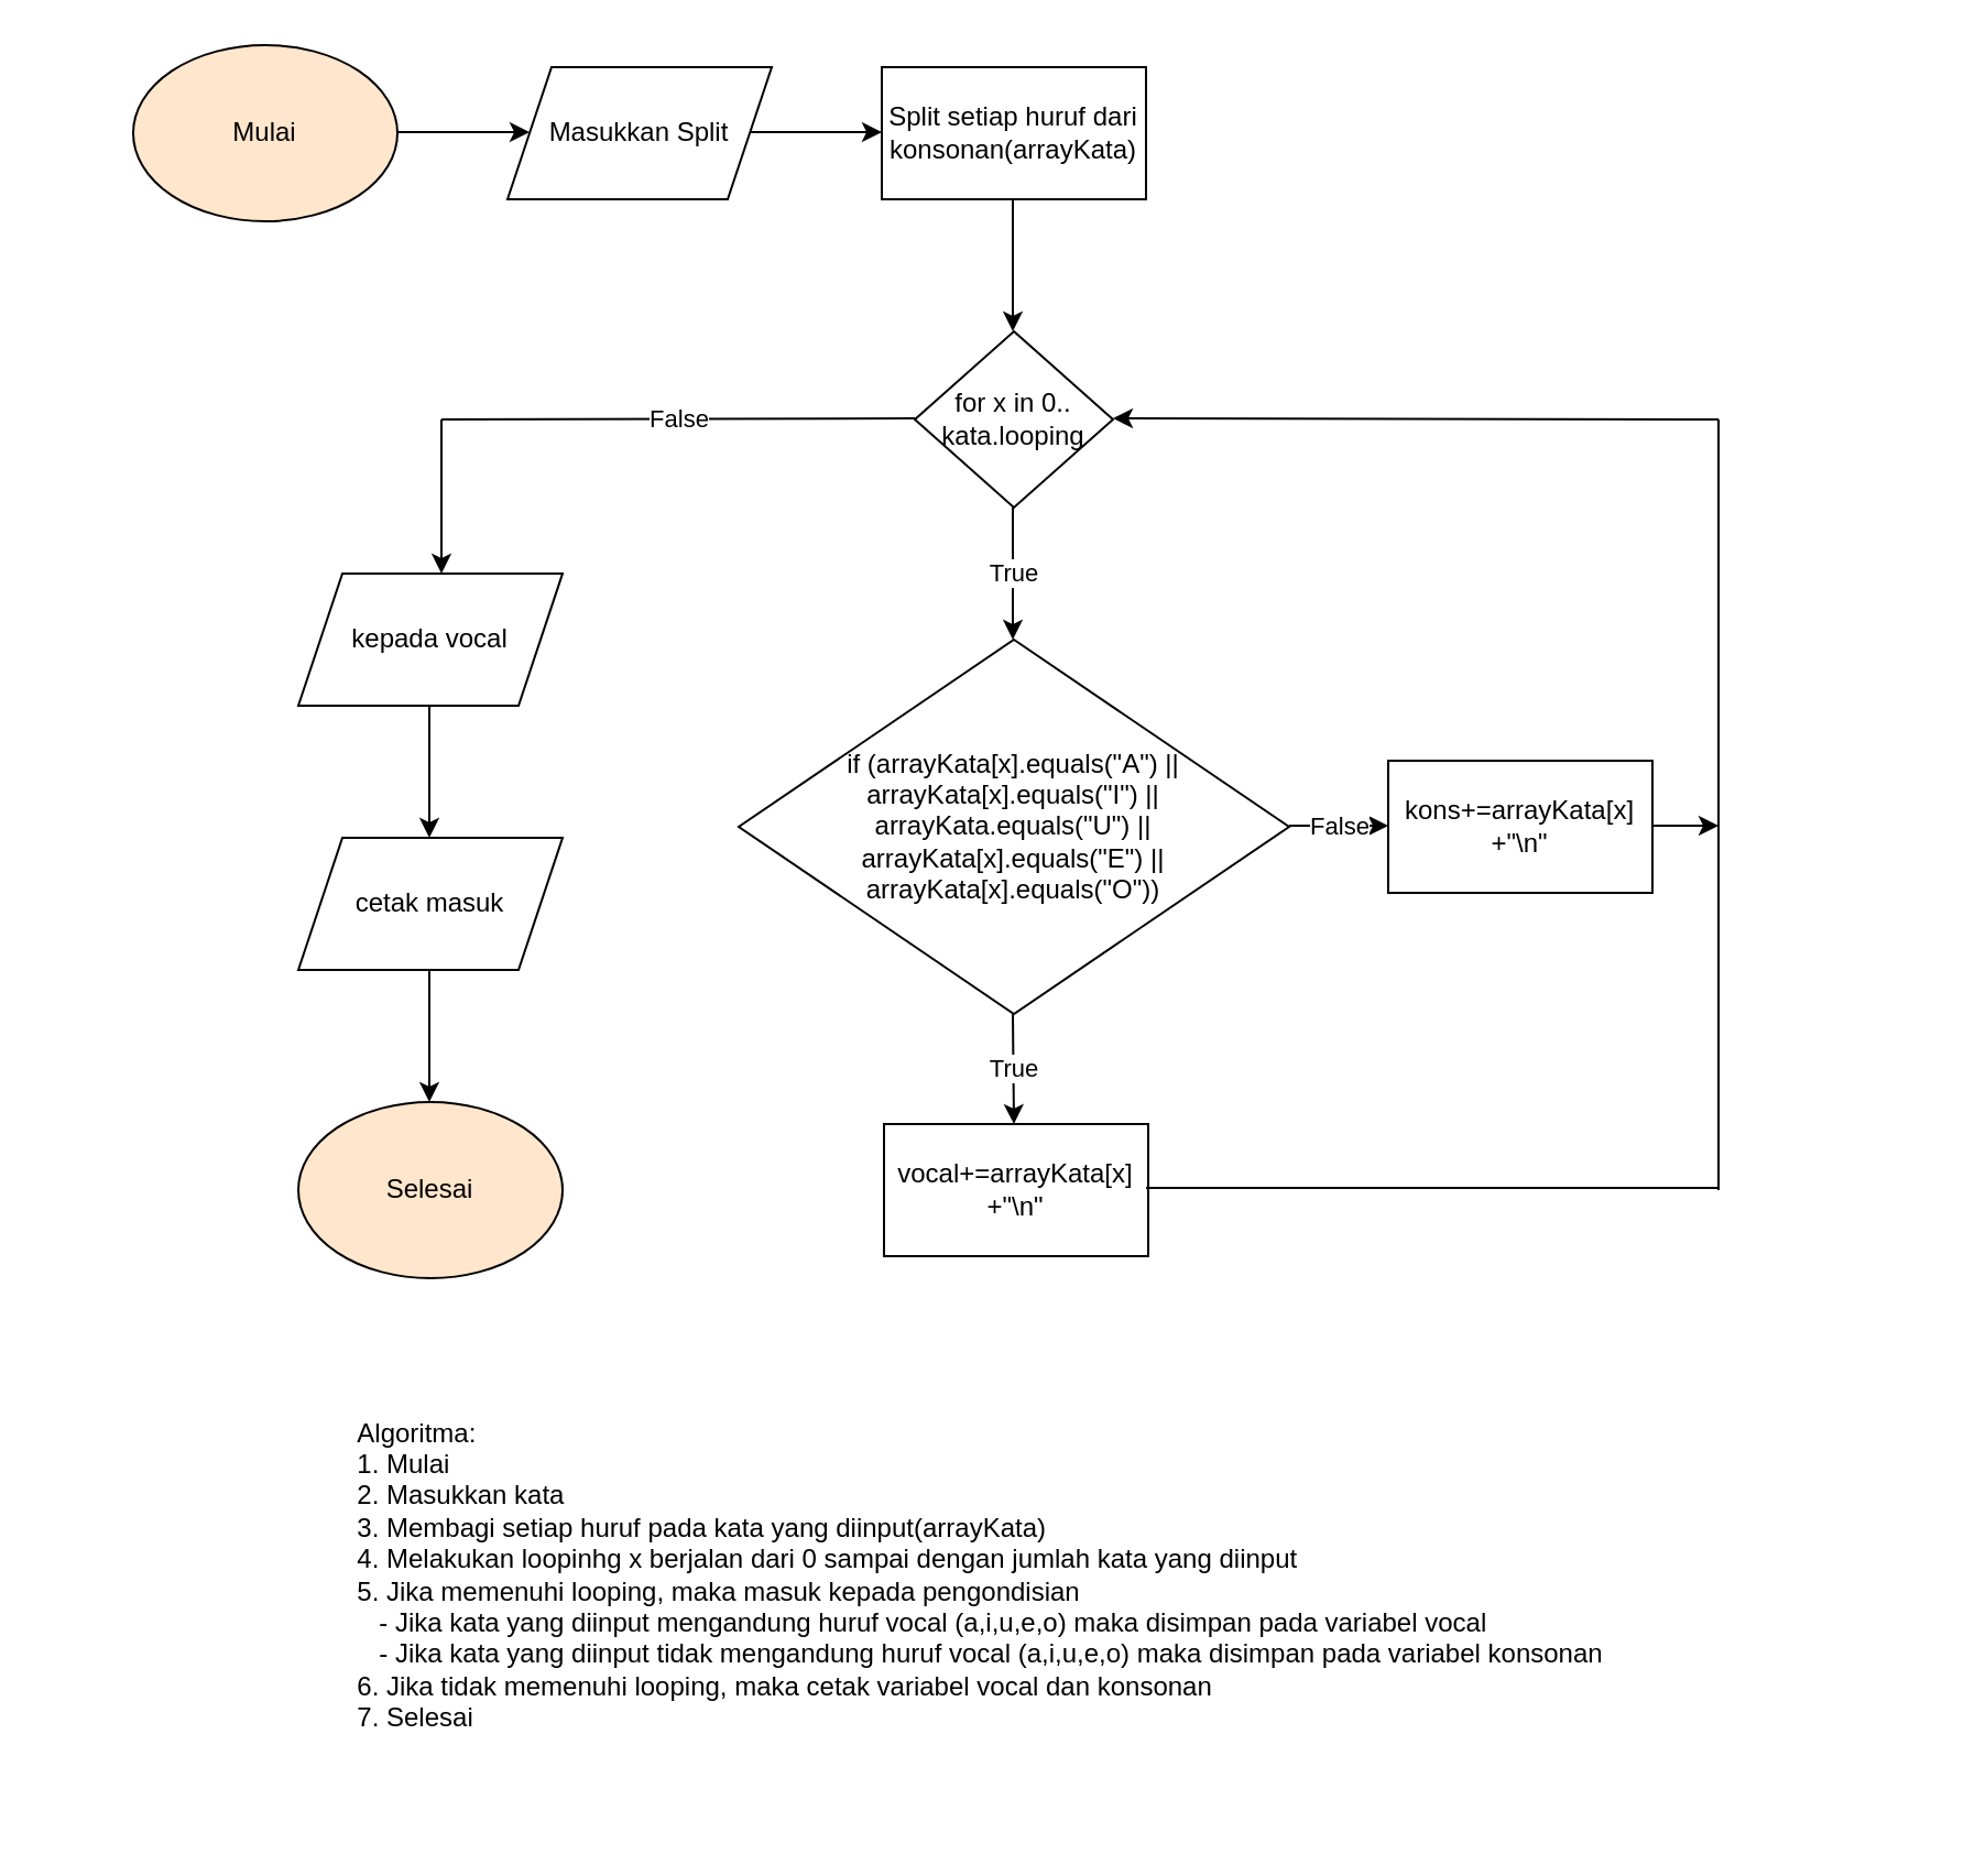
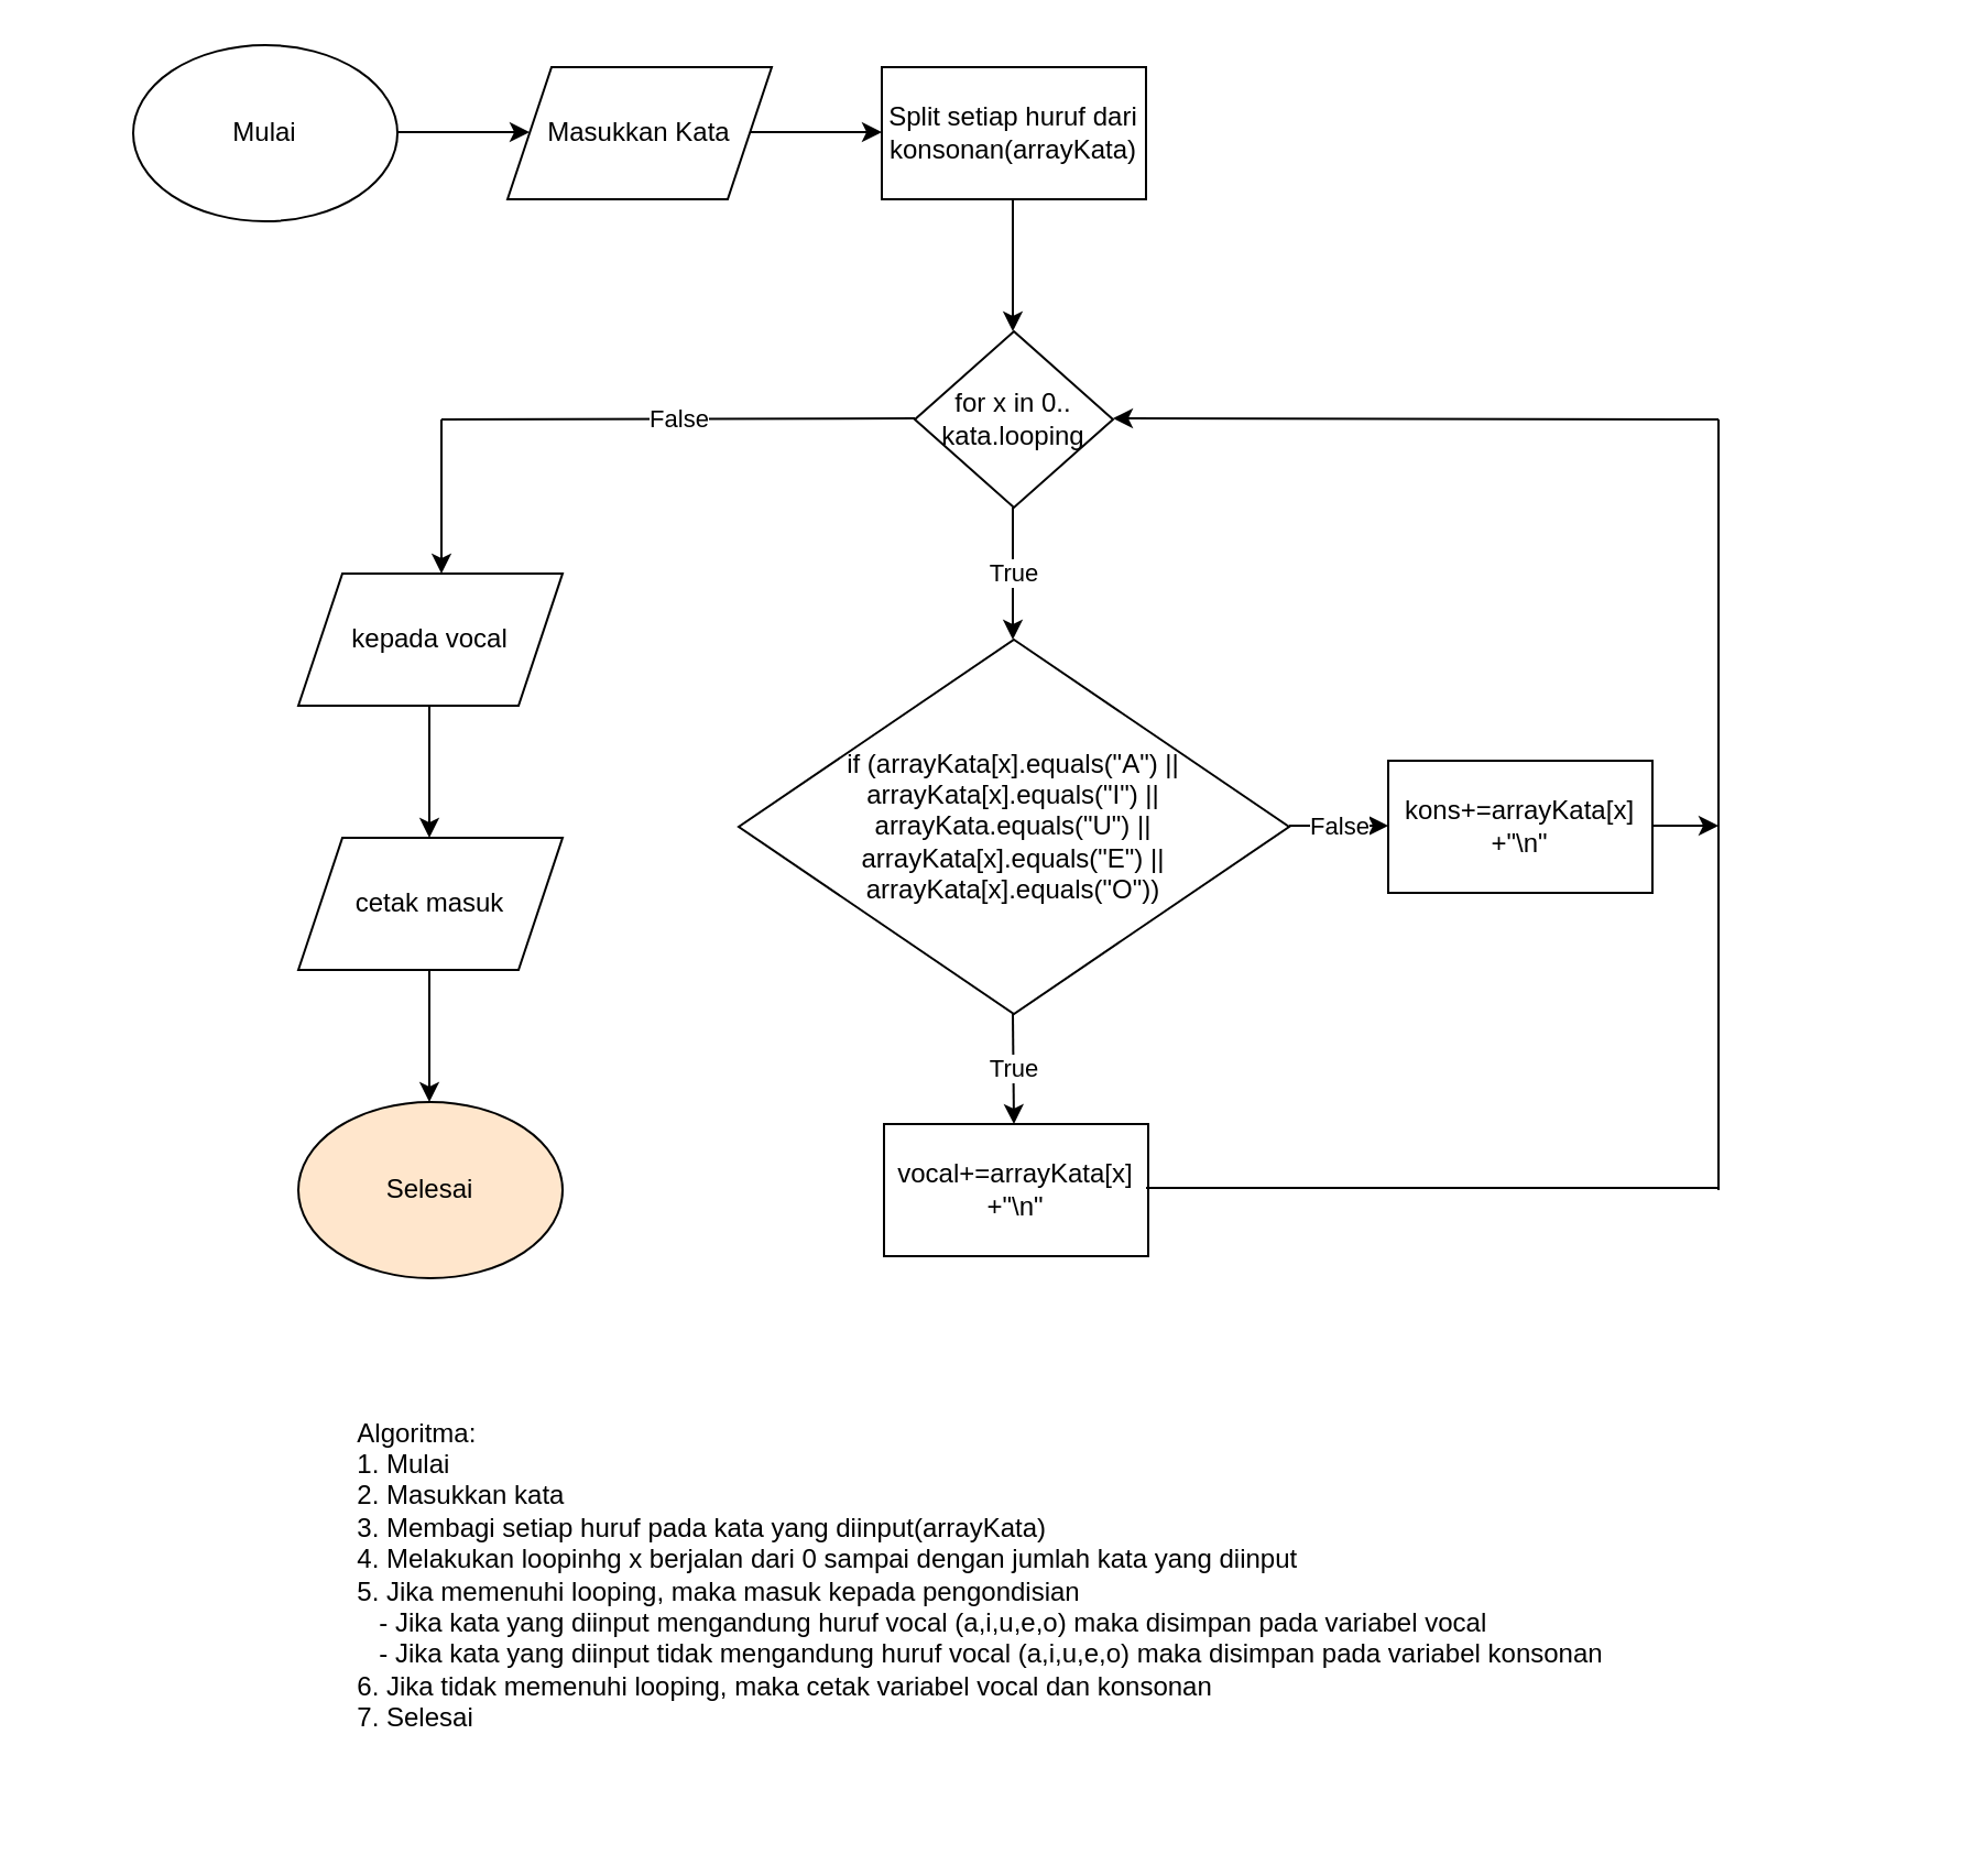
  <mxCell id="0" />
  <mxCell id="1" parent="0" />
- <mxCell id="2" value="Mulai" style="ellipse;whiteSpace=wrap;html=1;fillColor=#ffe6cc;" parent="1" vertex="1"><mxGeometry x="60" y="20" width="120" height="80" as="geometry" /></mxCell>
+ <mxCell id="2" value="Mulai" style="ellipse;whiteSpace=wrap;html=1;" parent="1" vertex="1"><mxGeometry x="60" y="20" width="120" height="80" as="geometry" /></mxCell>
  <mxCell id="3" value="" style="endArrow=classic;html=1;" parent="1" edge="1"><mxGeometry width="50" height="50" relative="1" as="geometry"><mxPoint x="180" y="59.5" as="sourcePoint" /><mxPoint x="240" y="59.5" as="targetPoint" /></mxGeometry></mxCell>
- <mxCell id="4" value="Masukkan Split" style="shape=parallelogram;perimeter=parallelogramPerimeter;whiteSpace=wrap;html=1;fixedSize=1;" parent="1" vertex="1"><mxGeometry x="230" y="30" width="120" height="60" as="geometry" /></mxCell>
+ <mxCell id="4" value="Masukkan Kata" style="shape=parallelogram;perimeter=parallelogramPerimeter;whiteSpace=wrap;html=1;fixedSize=1;" parent="1" vertex="1"><mxGeometry x="230" y="30" width="120" height="60" as="geometry" /></mxCell>
  <mxCell id="5" value="" style="endArrow=classic;html=1;" parent="1" edge="1"><mxGeometry width="50" height="50" relative="1" as="geometry"><mxPoint x="340" y="59.5" as="sourcePoint" /><mxPoint x="400" y="59.5" as="targetPoint" /></mxGeometry></mxCell>
  <mxCell id="6" value="Split setiap huruf dari konsonan(arrayKata)" style="rounded=0;whiteSpace=wrap;html=1;" parent="1" vertex="1"><mxGeometry x="400" y="30" width="120" height="60" as="geometry" /></mxCell>
  <mxCell id="7" value="" style="endArrow=classic;html=1;" parent="1" edge="1"><mxGeometry width="50" height="50" relative="1" as="geometry"><mxPoint x="459.5" y="90" as="sourcePoint" /><mxPoint x="459.5" y="150" as="targetPoint" /></mxGeometry></mxCell>
  <mxCell id="8" value="for x in 0..&lt;br&gt;kata.looping" style="rhombus;whiteSpace=wrap;html=1;" parent="1" vertex="1"><mxGeometry x="415" y="150" width="90" height="80" as="geometry" /></mxCell>
  <mxCell id="9" value="True" style="endArrow=classic;html=1;" parent="1" edge="1"><mxGeometry width="50" height="50" relative="1" as="geometry"><mxPoint x="459.5" y="230" as="sourcePoint" /><mxPoint x="459.5" y="290" as="targetPoint" /></mxGeometry></mxCell>
  <mxCell id="10" value="&lt;div&gt;&lt;br&gt;&lt;/div&gt;&lt;div&gt;if (arrayKata[x].equals(&quot;A&quot;) || arrayKata[x].equals(&quot;I&quot;) || arrayKata.equals(&quot;U&quot;) || arrayKata[x].equals(&quot;E&quot;) || arrayKata[x].equals(&quot;O&quot;))&lt;/div&gt;&lt;div&gt;&lt;br&gt;&lt;/div&gt;" style="rhombus;whiteSpace=wrap;html=1;" parent="1" vertex="1"><mxGeometry x="335" y="290" width="250" height="170" as="geometry" /></mxCell>
  <mxCell id="11" value="True" style="endArrow=classic;html=1;" parent="1" edge="1"><mxGeometry width="50" height="50" relative="1" as="geometry"><mxPoint x="459.5" y="460" as="sourcePoint" /><mxPoint x="460" y="510" as="targetPoint" /></mxGeometry></mxCell>
  <mxCell id="12" value="vocal+=arrayKata[x] +&quot;\n&quot;" style="rounded=0;whiteSpace=wrap;html=1;" parent="1" vertex="1"><mxGeometry x="401" y="510" width="120" height="60" as="geometry" /></mxCell>
  <mxCell id="13" value="kons+=arrayKata[x] +&quot;\n&quot;" style="rounded=0;whiteSpace=wrap;html=1;" parent="1" vertex="1"><mxGeometry x="630" y="345" width="120" height="60" as="geometry" /></mxCell>
  <mxCell id="14" value="" style="endArrow=none;html=1;" parent="1" edge="1"><mxGeometry width="50" height="50" relative="1" as="geometry"><mxPoint x="520" y="539" as="sourcePoint" /><mxPoint x="780" y="539" as="targetPoint" /></mxGeometry></mxCell>
  <mxCell id="15" value="False" style="endArrow=classic;html=1;" parent="1" edge="1"><mxGeometry width="50" height="50" relative="1" as="geometry"><mxPoint x="585" y="374.5" as="sourcePoint" /><mxPoint x="630" y="374.5" as="targetPoint" /></mxGeometry></mxCell>
  <mxCell id="16" value="" style="endArrow=none;html=1;" parent="1" edge="1"><mxGeometry width="50" height="50" relative="1" as="geometry"><mxPoint x="780" y="540" as="sourcePoint" /><mxPoint x="780" y="190" as="targetPoint" /></mxGeometry></mxCell>
  <mxCell id="17" value="" style="endArrow=classic;html=1;" parent="1" edge="1"><mxGeometry width="50" height="50" relative="1" as="geometry"><mxPoint x="780" y="190" as="sourcePoint" /><mxPoint x="505" y="189.5" as="targetPoint" /></mxGeometry></mxCell>
  <mxCell id="18" value="False" style="endArrow=none;html=1;" parent="1" edge="1"><mxGeometry width="50" height="50" relative="1" as="geometry"><mxPoint x="200" y="190" as="sourcePoint" /><mxPoint x="415" y="189.5" as="targetPoint" /></mxGeometry></mxCell>
  <mxCell id="19" value="" style="endArrow=classic;html=1;" parent="1" edge="1"><mxGeometry width="50" height="50" relative="1" as="geometry"><mxPoint x="200" y="190" as="sourcePoint" /><mxPoint x="200" y="260" as="targetPoint" /></mxGeometry></mxCell>
  <mxCell id="20" value="" style="endArrow=classic;html=1;" parent="1" edge="1"><mxGeometry width="50" height="50" relative="1" as="geometry"><mxPoint x="194.5" y="320" as="sourcePoint" /><mxPoint x="194.5" y="380" as="targetPoint" /></mxGeometry></mxCell>
  <mxCell id="21" value="kepada vocal" style="shape=parallelogram;perimeter=parallelogramPerimeter;whiteSpace=wrap;html=1;fixedSize=1;" parent="1" vertex="1"><mxGeometry x="135" y="260" width="120" height="60" as="geometry" /></mxCell>
  <mxCell id="22" value="" style="endArrow=classic;html=1;" parent="1" edge="1"><mxGeometry width="50" height="50" relative="1" as="geometry"><mxPoint x="194.5" y="440" as="sourcePoint" /><mxPoint x="194.5" y="500" as="targetPoint" /></mxGeometry></mxCell>
  <mxCell id="23" value="Selesai" style="ellipse;whiteSpace=wrap;html=1;fillColor=#ffe6cc;" parent="1" vertex="1"><mxGeometry x="135" y="500" width="120" height="80" as="geometry" /></mxCell>
  <mxCell id="24" value="" style="endArrow=classic;html=1;" parent="1" edge="1"><mxGeometry width="50" height="50" relative="1" as="geometry"><mxPoint x="750" y="374.5" as="sourcePoint" /><mxPoint x="780" y="374.5" as="targetPoint" /></mxGeometry></mxCell>
  <mxCell id="25" value="&lt;div style=&quot;text-align: justify&quot;&gt;&lt;span&gt;Algoritma:&lt;/span&gt;&lt;/div&gt;&lt;div style=&quot;text-align: justify&quot;&gt;&lt;span&gt;1. Mulai&lt;/span&gt;&lt;/div&gt;&lt;div style=&quot;text-align: justify&quot;&gt;&lt;span&gt;2. Masukkan kata&lt;/span&gt;&lt;/div&gt;&lt;div style=&quot;text-align: justify&quot;&gt;&lt;span&gt;3. Membagi setiap huruf pada kata yang diinput(arrayKata)&lt;/span&gt;&lt;/div&gt;&lt;div style=&quot;text-align: justify&quot;&gt;&lt;span&gt;4. Melakukan loopinhg x berjalan dari 0 sampai dengan jumlah kata yang diinput&lt;/span&gt;&lt;/div&gt;&lt;div style=&quot;text-align: justify&quot;&gt;&lt;span&gt;5. Jika memenuhi looping, maka masuk kepada pengondisian&amp;nbsp;&lt;/span&gt;&lt;/div&gt;&lt;div style=&quot;text-align: justify&quot;&gt;&lt;span&gt;&amp;nbsp; &amp;nbsp;- Jika kata yang diinput mengandung huruf vocal (a,i,u,e,o) maka disimpan pada variabel vocal&lt;/span&gt;&lt;/div&gt;&lt;div style=&quot;text-align: justify&quot;&gt;&lt;span&gt;&amp;nbsp; &amp;nbsp;- Jika kata yang diinput tidak mengandung huruf vocal (a,i,u,e,o) maka disimpan pada variabel konsonan&lt;/span&gt;&lt;/div&gt;&lt;div style=&quot;text-align: justify&quot;&gt;&lt;span&gt;6. Jika tidak memenuhi looping, maka c&lt;/span&gt;&lt;span&gt;etak variabel vocal dan konsonan&lt;/span&gt;&lt;/div&gt;&lt;div style=&quot;text-align: justify&quot;&gt;&lt;span&gt;7. Selesai&lt;/span&gt;&lt;/div&gt;" style="text;html=1;strokeColor=none;fillColor=none;align=center;verticalAlign=middle;whiteSpace=wrap;rounded=0;" parent="1" vertex="1"><mxGeometry y="600" width="850" height="230" as="geometry" x="20" /></mxCell>
  <mxCell id="26" value="cetak masuk" style="shape=parallelogram;perimeter=parallelogramPerimeter;whiteSpace=wrap;html=1;fixedSize=1;" parent="1" vertex="1"><mxGeometry x="135" y="380" width="120" height="60" as="geometry" /></mxCell>
